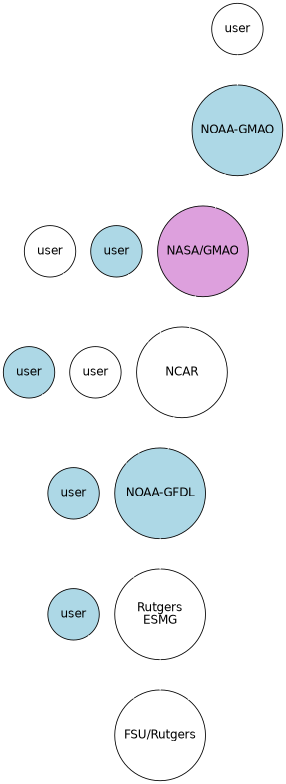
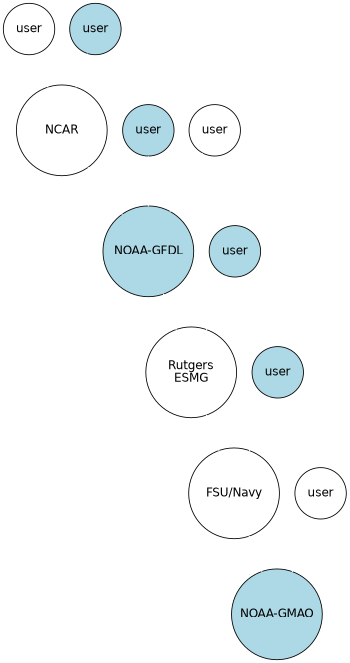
  digraph {
    concentrate=true
    node [fillcolor=lightblue fontname=helvetica shape=circle style=filled]
    edge [color=white]
    n1 [label="NOAA-GMAO" width=1.5]
-   n2 [fillcolor=plum label="NASA/GMAO" width=1.5]
    n3 [fillcolor=white label=NCAR width=1.5]
    n4 [label="NOAA-GFDL" width=1.5]
    n5 [fillcolor=white label="Rutgers\nESMG" width=1.5]
-   n6 [fillcolor=white label="FSU/Rutgers" width=1.5]
+   n6 [fillcolor=white label="FSU/Navy" width=1.5]
    n7 [fillcolor=white label=user]
    n8 [fillcolor=white label=user]
    n9 [label=user]
    n10 [label=user]
    n11 [fillcolor=white label=user]
    n12 [label=user]
    n13 [label=user]
-   n1 -> n2 [dir=both]
-   n2 -> n3 [dir=both]
    n3 -> n4 [dir=both]
    n4 -> n5 [dir=both]
    n5 -> n6 [dir=both]
    n6 -> n1 [dir=both]
    n7 -> n1
    n8 -> n3
    n9 -> n3
    n10 -> n4
    n11 -> n4
    n12 -> n5
    n13 -> n6
  }
